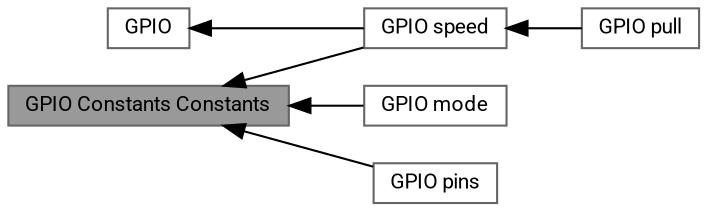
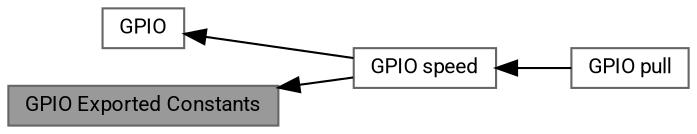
  digraph {
    fontname=Roboto
    rankdir=LR
    node [color=grey40 fillcolor=white fontname=Roboto fontsize=10 shape=box style=filled]
    edge [dir=back fontname=Roboto fontsize=10 labelfontname=Helvetica labelfontsize=10 shape=plaintext style=solid]
    n1 [height=0.2 label=GPIO width=0.4]
    n2 [height=0.2 label="GPIO speed" width=0.4]
-   n3 [color=gray40 fillcolor=grey60 fontcolor=black height=0.2 label="GPIO Constants Constants" width=0.4]
-   n4 [height=0.2 label="GPIO mode" width=0.4]
-   n5 [height=0.2 label="GPIO pins" width=0.4]
+   n3 [color=gray40 fillcolor=grey60 fontcolor=black height=0.2 label="GPIO Exported Constants" width=0.4]
    n6 [height=0.2 label="GPIO pull" width=0.4]
    n1 -> n2
    n2 -> n6
    n3 -> n2
-   n3 -> n4
-   n3 -> n5
  }
